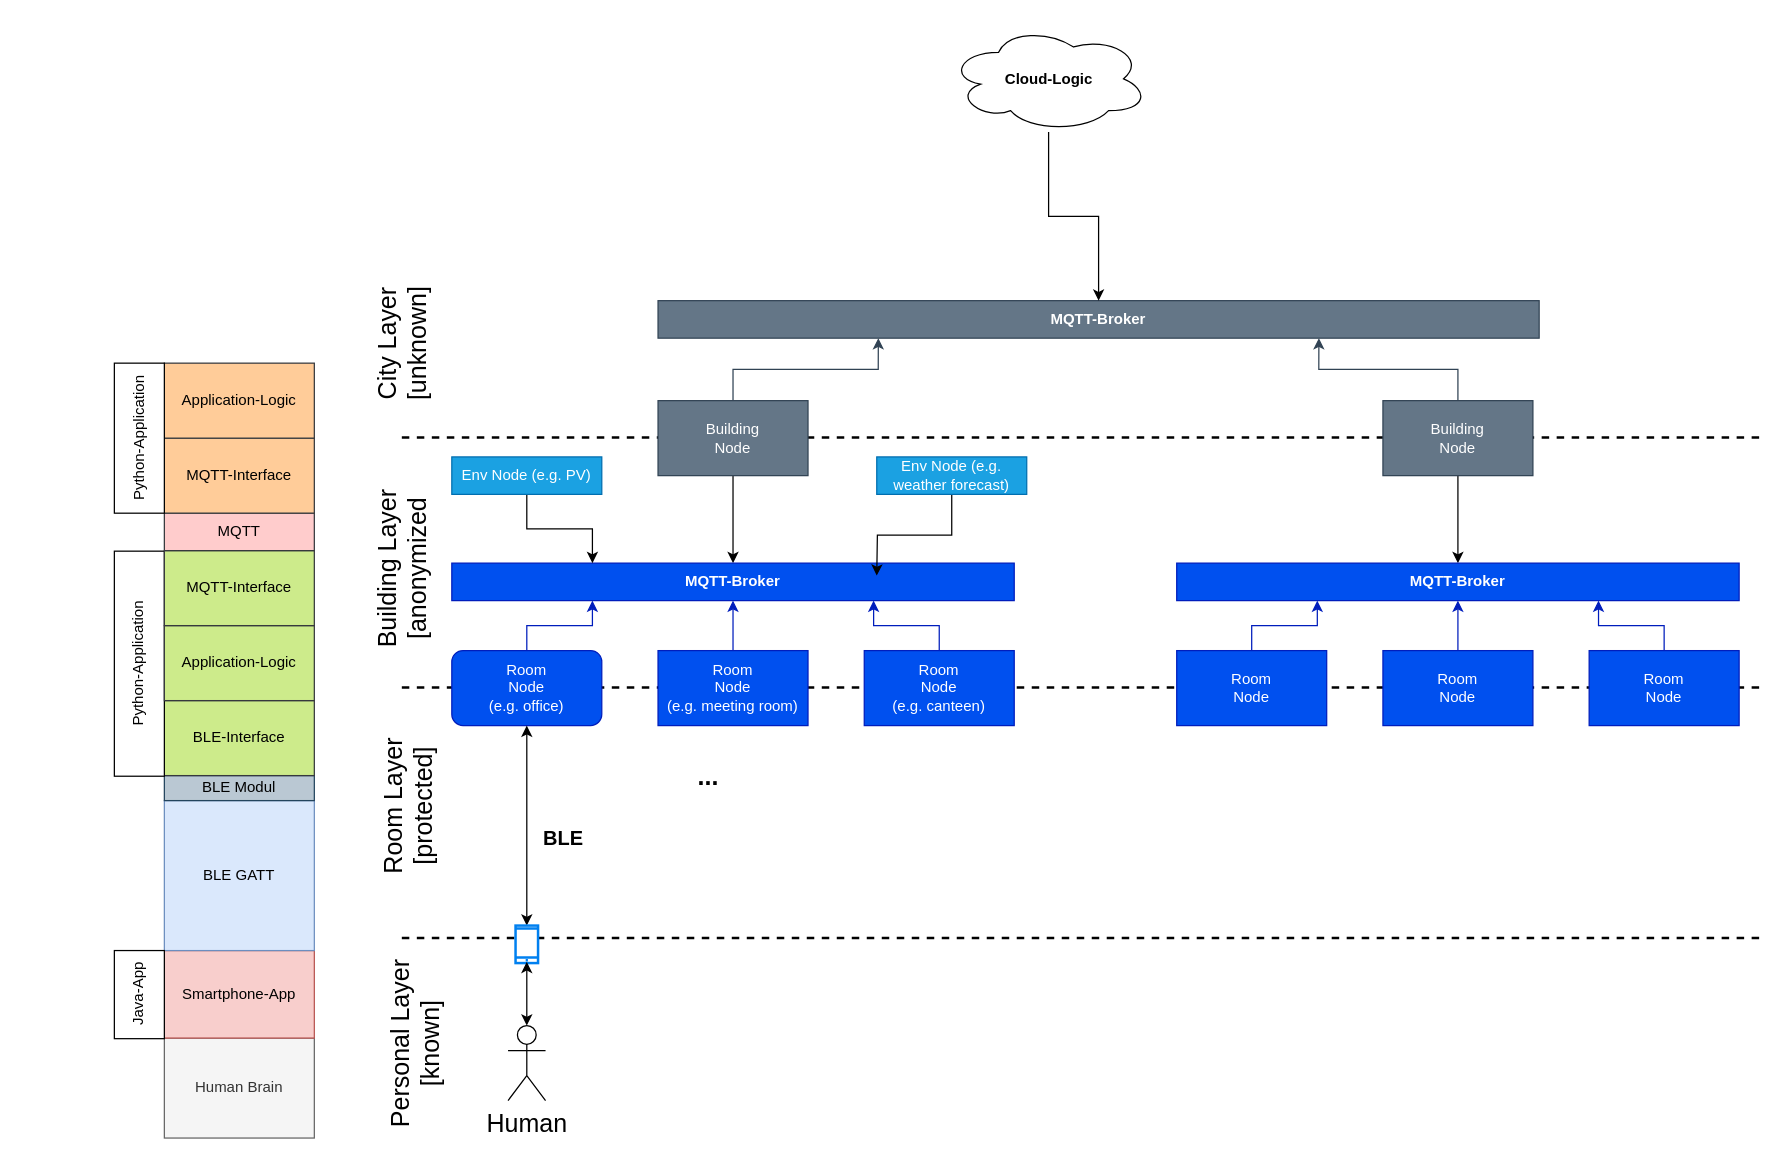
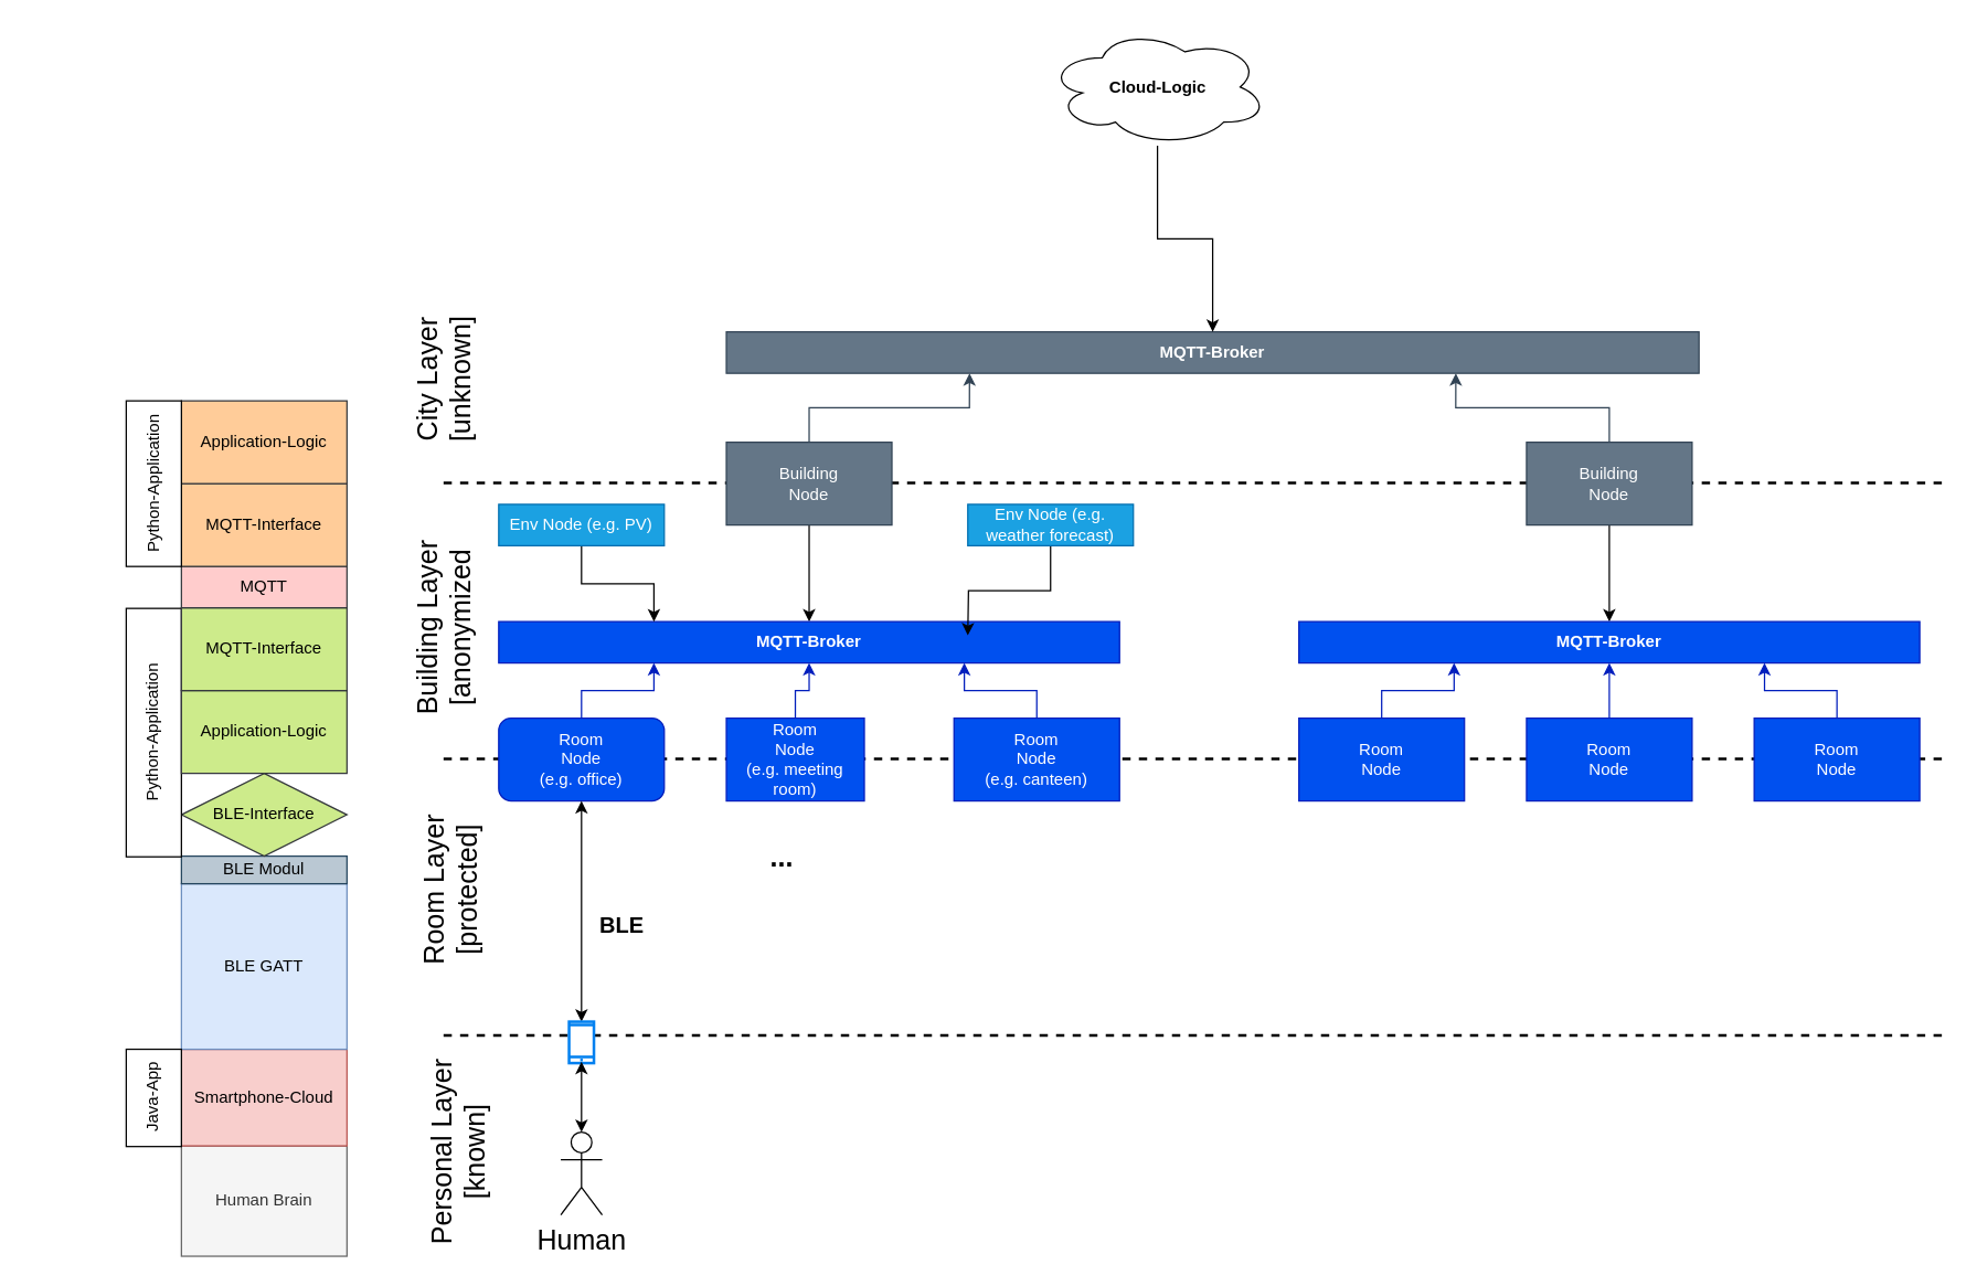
  <mxCell id="0" />
  <mxCell id="1" parent="0" />
  <mxCell id="2" value="" style="endArrow=none;html=1;fontSize=20;strokeWidth=2;dashed=1;rounded=0;fontFamily=Helvetica;" edge="1" parent="1"><mxGeometry width="50" height="50" relative="1" as="geometry"><mxPoint x="321" y="750" as="sourcePoint" /><mxPoint x="1411" y="750" as="targetPoint" /></mxGeometry></mxCell>
  <mxCell id="3" value="" style="endArrow=none;html=1;fontSize=20;strokeWidth=2;dashed=1;rounded=0;fontFamily=Helvetica;" edge="1" parent="1"><mxGeometry width="50" height="50" relative="1" as="geometry"><mxPoint x="321" y="549.5" as="sourcePoint" /><mxPoint x="1411" y="549.5" as="targetPoint" /></mxGeometry></mxCell>
  <mxCell id="4" value="" style="endArrow=none;html=1;fontSize=20;strokeWidth=2;dashed=1;rounded=0;fontFamily=Helvetica;" edge="1" parent="1"><mxGeometry width="50" height="50" relative="1" as="geometry"><mxPoint x="321" y="349.5" as="sourcePoint" /><mxPoint x="1411" y="349.5" as="targetPoint" /></mxGeometry></mxCell>
  <mxCell id="5" style="edgeStyle=orthogonalEdgeStyle;rounded=0;orthogonalLoop=1;jettySize=auto;html=1;entryX=0.25;entryY=1;entryDx=0;entryDy=0;fillColor=#0050ef;strokeColor=#001DBC;fontFamily=Helvetica;" edge="1" parent="1" source="6" target="14"><mxGeometry relative="1" as="geometry" /></mxCell>
  <mxCell id="6" value="&lt;div&gt;Room&lt;/div&gt;&lt;div&gt;Node&lt;br&gt;&lt;/div&gt;&lt;div&gt;(e.g. office)&lt;/div&gt;" style="whiteSpace=wrap;html=1;fillColor=#0050ef;fontColor=#ffffff;strokeColor=#001DBC;fontFamily=Helvetica;rounded=1;" vertex="1" parent="1"><mxGeometry x="361" y="520" width="120" height="60" as="geometry" /></mxCell>
  <mxCell id="7" style="edgeStyle=orthogonalEdgeStyle;rounded=0;orthogonalLoop=1;jettySize=auto;html=1;exitX=0.5;exitY=0;exitDx=0;exitDy=0;entryX=0.5;entryY=1;entryDx=0;entryDy=0;fillColor=#0050ef;strokeColor=#001DBC;fontFamily=Helvetica;" edge="1" parent="1" source="8" target="14"><mxGeometry relative="1" as="geometry" /></mxCell>
- <mxCell id="8" value="&lt;div&gt;Room&lt;/div&gt;&lt;div&gt;Node&lt;br&gt;&lt;/div&gt;&lt;div&gt;(e.g. meeting room)&lt;/div&gt;" style="rounded=0;whiteSpace=wrap;html=1;fillColor=#0050ef;fontColor=#ffffff;strokeColor=#001DBC;fontFamily=Helvetica;" vertex="1" parent="1"><mxGeometry x="526" y="520" width="120" height="60" as="geometry" /></mxCell>
+ <mxCell id="8" value="&lt;div&gt;Room&lt;/div&gt;&lt;div&gt;Node&lt;br&gt;&lt;/div&gt;&lt;div&gt;(e.g. meeting room)&lt;/div&gt;" style="rounded=0;whiteSpace=wrap;html=1;fillColor=#0050ef;fontColor=#ffffff;strokeColor=#001DBC;fontFamily=Helvetica;" vertex="1" parent="1"><mxGeometry x="526" y="520" width="100" height="60" as="geometry" /></mxCell>
  <mxCell id="9" style="edgeStyle=orthogonalEdgeStyle;rounded=0;orthogonalLoop=1;jettySize=auto;html=1;exitX=0.5;exitY=0;exitDx=0;exitDy=0;entryX=0.75;entryY=1;entryDx=0;entryDy=0;fillColor=#0050ef;strokeColor=#001DBC;fontFamily=Helvetica;" edge="1" parent="1" source="10" target="14"><mxGeometry relative="1" as="geometry" /></mxCell>
  <mxCell id="10" value="&lt;div&gt;Room&lt;/div&gt;&lt;div&gt;Node&lt;br&gt;&lt;/div&gt;&lt;div&gt;(e.g. canteen)&lt;/div&gt;" style="rounded=0;whiteSpace=wrap;html=1;fillColor=#0050ef;fontColor=#ffffff;strokeColor=#001DBC;fontFamily=Helvetica;" vertex="1" parent="1"><mxGeometry x="691" y="520" width="120" height="60" as="geometry" /></mxCell>
  <mxCell id="11" style="edgeStyle=orthogonalEdgeStyle;rounded=0;orthogonalLoop=1;jettySize=auto;html=1;entryX=0.5;entryY=0;entryDx=0;entryDy=0;fontFamily=Helvetica;" edge="1" parent="1" source="13" target="14"><mxGeometry relative="1" as="geometry" /></mxCell>
  <mxCell id="12" style="edgeStyle=orthogonalEdgeStyle;rounded=0;orthogonalLoop=1;jettySize=auto;html=1;entryX=0.25;entryY=1;entryDx=0;entryDy=0;fillColor=#647687;strokeColor=#314354;fontFamily=Helvetica;" edge="1" parent="1" source="13" target="25"><mxGeometry relative="1" as="geometry" /></mxCell>
  <mxCell id="13" value="&lt;div&gt;Building &lt;br&gt;&lt;/div&gt;&lt;div&gt;Node&lt;/div&gt;" style="rounded=0;whiteSpace=wrap;html=1;fillColor=#647687;fontColor=#ffffff;strokeColor=#314354;fontFamily=Helvetica;" vertex="1" parent="1"><mxGeometry x="526" y="320" width="120" height="60" as="geometry" /></mxCell>
  <mxCell id="14" value="MQTT-Broker" style="rounded=0;whiteSpace=wrap;html=1;fillColor=#0050ef;fontColor=#ffffff;strokeColor=#001DBC;fontStyle=1;fontFamily=Helvetica;" vertex="1" parent="1"><mxGeometry x="361" y="450" width="450" height="30" as="geometry" /></mxCell>
  <mxCell id="15" style="edgeStyle=orthogonalEdgeStyle;rounded=0;orthogonalLoop=1;jettySize=auto;html=1;entryX=0.25;entryY=1;entryDx=0;entryDy=0;fillColor=#0050ef;strokeColor=#001DBC;fontFamily=Helvetica;" edge="1" parent="1" source="16" target="24"><mxGeometry relative="1" as="geometry" /></mxCell>
  <mxCell id="16" value="&lt;div&gt;Room&lt;/div&gt;&lt;div&gt;Node&lt;br&gt;&lt;/div&gt;" style="rounded=0;whiteSpace=wrap;html=1;fillColor=#0050ef;fontColor=#ffffff;strokeColor=#001DBC;fontFamily=Helvetica;" vertex="1" parent="1"><mxGeometry x="941" y="520" width="120" height="60" as="geometry" /></mxCell>
  <mxCell id="17" style="edgeStyle=orthogonalEdgeStyle;rounded=0;orthogonalLoop=1;jettySize=auto;html=1;exitX=0.5;exitY=0;exitDx=0;exitDy=0;entryX=0.5;entryY=1;entryDx=0;entryDy=0;fillColor=#0050ef;strokeColor=#001DBC;fontFamily=Helvetica;" edge="1" parent="1" source="18" target="24"><mxGeometry relative="1" as="geometry" /></mxCell>
  <mxCell id="18" value="&lt;div&gt;Room&lt;/div&gt;&lt;div&gt;Node&lt;br&gt;&lt;/div&gt;" style="rounded=0;whiteSpace=wrap;html=1;fillColor=#0050ef;fontColor=#ffffff;strokeColor=#001DBC;fontFamily=Helvetica;" vertex="1" parent="1"><mxGeometry x="1106" y="520" width="120" height="60" as="geometry" /></mxCell>
  <mxCell id="19" style="edgeStyle=orthogonalEdgeStyle;rounded=0;orthogonalLoop=1;jettySize=auto;html=1;exitX=0.5;exitY=0;exitDx=0;exitDy=0;entryX=0.75;entryY=1;entryDx=0;entryDy=0;fillColor=#0050ef;strokeColor=#001DBC;fontFamily=Helvetica;" edge="1" parent="1" source="20" target="24"><mxGeometry relative="1" as="geometry" /></mxCell>
  <mxCell id="20" value="&lt;div&gt;Room&lt;/div&gt;&lt;div&gt;Node&lt;br&gt;&lt;/div&gt;" style="rounded=0;whiteSpace=wrap;html=1;fillColor=#0050ef;fontColor=#ffffff;strokeColor=#001DBC;fontFamily=Helvetica;" vertex="1" parent="1"><mxGeometry x="1271" y="520" width="120" height="60" as="geometry" /></mxCell>
  <mxCell id="21" style="edgeStyle=orthogonalEdgeStyle;rounded=0;orthogonalLoop=1;jettySize=auto;html=1;entryX=0.5;entryY=0;entryDx=0;entryDy=0;fontFamily=Helvetica;" edge="1" parent="1" source="23" target="24"><mxGeometry relative="1" as="geometry" /></mxCell>
  <mxCell id="22" style="edgeStyle=orthogonalEdgeStyle;rounded=0;orthogonalLoop=1;jettySize=auto;html=1;entryX=0.75;entryY=1;entryDx=0;entryDy=0;fillColor=#647687;strokeColor=#314354;fontFamily=Helvetica;" edge="1" parent="1" source="23" target="25"><mxGeometry relative="1" as="geometry" /></mxCell>
  <mxCell id="23" value="&lt;div&gt;Building &lt;br&gt;&lt;/div&gt;&lt;div&gt;Node&lt;/div&gt;" style="rounded=0;whiteSpace=wrap;html=1;fillColor=#647687;fontColor=#ffffff;strokeColor=#314354;fontFamily=Helvetica;" vertex="1" parent="1"><mxGeometry x="1106" y="320" width="120" height="60" as="geometry" /></mxCell>
  <mxCell id="24" value="MQTT-Broker" style="rounded=0;whiteSpace=wrap;html=1;fillColor=#0050ef;fontColor=#ffffff;strokeColor=#001DBC;fontStyle=1;fontFamily=Helvetica;" vertex="1" parent="1"><mxGeometry x="941" y="450" width="450" height="30" as="geometry" /></mxCell>
  <mxCell id="25" value="MQTT-Broker" style="rounded=0;whiteSpace=wrap;html=1;fillColor=#647687;fontColor=#ffffff;strokeColor=#314354;fontStyle=1;fontFamily=Helvetica;" vertex="1" parent="1"><mxGeometry x="526" y="240" width="705" height="30" as="geometry" /></mxCell>
  <mxCell id="26" style="edgeStyle=orthogonalEdgeStyle;rounded=0;orthogonalLoop=1;jettySize=auto;html=1;startArrow=classic;startFill=1;fontFamily=Helvetica;" edge="1" parent="1" source="27" target="6"><mxGeometry relative="1" as="geometry" /></mxCell>
  <mxCell id="27" value="" style="html=1;verticalLabelPosition=bottom;align=center;labelBackgroundColor=#ffffff;verticalAlign=top;strokeWidth=2;strokeColor=#0080F0;shadow=0;dashed=0;shape=mxgraph.ios7.icons.smartphone;fontFamily=Helvetica;" vertex="1" parent="1"><mxGeometry x="412" y="740" width="18" height="30" as="geometry" /></mxCell>
  <mxCell id="28" value="&lt;div style=&quot;font-size: 16px;&quot;&gt;BLE&lt;/div&gt;" style="text;html=1;align=center;verticalAlign=middle;resizable=0;points=[];autosize=1;strokeColor=none;fillColor=none;fontStyle=1;fontSize=16;fontFamily=Helvetica;" vertex="1" parent="1"><mxGeometry x="425" y="660" width="50" height="20" as="geometry" /></mxCell>
  <mxCell id="29" value="..." style="text;html=1;align=center;verticalAlign=middle;resizable=0;points=[];autosize=1;strokeColor=none;fillColor=none;fontSize=20;fontStyle=1;fontFamily=Helvetica;" vertex="1" parent="1"><mxGeometry x="551" y="605" width="30" height="30" as="geometry" /></mxCell>
  <mxCell id="30" value="&lt;div&gt;Building Layer&lt;/div&gt;&lt;div&gt;[anonymized&lt;br&gt;&lt;/div&gt;" style="text;html=1;align=center;verticalAlign=middle;resizable=0;points=[];autosize=1;strokeColor=none;fillColor=none;fontSize=20;rotation=-90;fontFamily=Helvetica;" vertex="1" parent="1"><mxGeometry y="430" width="140" height="50" as="geometry" x="251" /></mxCell>
  <mxCell id="31" value="&lt;div&gt;City Layer&lt;/div&gt;&lt;div&gt;[unknown]&lt;br&gt;&lt;/div&gt;" style="text;html=1;align=center;verticalAlign=middle;resizable=0;points=[];autosize=1;strokeColor=none;fillColor=none;fontSize=20;rotation=-90;fontFamily=Helvetica;" vertex="1" parent="1"><mxGeometry x="266" y="250" width="110" height="50" as="geometry" /></mxCell>
  <mxCell id="32" value="&lt;div&gt;Room Layer&lt;/div&gt;&lt;div&gt;[protected]&lt;br&gt;&lt;/div&gt;" style="text;html=1;align=center;verticalAlign=middle;resizable=0;points=[];autosize=1;strokeColor=none;fillColor=none;fontSize=20;rotation=-90;fontFamily=Helvetica;" vertex="1" parent="1"><mxGeometry x="266" y="620" width="120" height="50" as="geometry" /></mxCell>
  <mxCell id="33" value="&lt;div&gt;Personal Layer&lt;/div&gt;&lt;div&gt;[known]&lt;br&gt;&lt;/div&gt;" style="text;html=1;align=center;verticalAlign=middle;resizable=0;points=[];autosize=1;strokeColor=none;fillColor=none;fontSize=20;rotation=-90;fontFamily=Helvetica;" vertex="1" parent="1"><mxGeometry x="256" y="810" width="150" height="50" as="geometry" /></mxCell>
  <mxCell id="34" style="edgeStyle=orthogonalEdgeStyle;rounded=0;orthogonalLoop=1;jettySize=auto;html=1;entryX=0.5;entryY=0.967;entryDx=0;entryDy=0;entryPerimeter=0;fontSize=20;startArrow=classic;startFill=1;strokeWidth=1;fontFamily=Helvetica;" edge="1" parent="1" source="35" target="27"><mxGeometry relative="1" as="geometry" /></mxCell>
  <mxCell id="35" value="&lt;div&gt;Human&lt;/div&gt;" style="shape=umlActor;verticalLabelPosition=bottom;verticalAlign=top;html=1;outlineConnect=0;fontSize=20;fontFamily=Helvetica;" vertex="1" parent="1"><mxGeometry x="406" y="820" width="30" height="60" as="geometry" /></mxCell>
  <mxCell id="36" value="Human Brain" style="rounded=0;whiteSpace=wrap;html=1;fillColor=#f5f5f5;strokeColor=#666666;fontColor=#333333;" vertex="1" parent="1"><mxGeometry x="131" y="830" width="120" height="80" as="geometry" /></mxCell>
- <mxCell id="37" value="Smartphone-App" style="rounded=0;whiteSpace=wrap;html=1;fillColor=#f8cecc;strokeColor=#b85450;" vertex="1" parent="1"><mxGeometry x="131" y="760" width="120" height="70" as="geometry" /></mxCell>
+ <mxCell id="37" value="Smartphone-Cloud" style="rounded=0;whiteSpace=wrap;html=1;fillColor=#f8cecc;strokeColor=#b85450;" vertex="1" parent="1"><mxGeometry x="131" y="760" width="120" height="70" as="geometry" /></mxCell>
  <mxCell id="38" value="BLE GATT" style="rounded=0;whiteSpace=wrap;html=1;fillColor=#dae8fc;strokeColor=#6c8ebf;" vertex="1" parent="1"><mxGeometry x="131" y="640" width="120" height="120" as="geometry" /></mxCell>
  <mxCell id="39" value="BLE Modul" style="rounded=0;whiteSpace=wrap;html=1;fillColor=#bac8d3;strokeColor=#23445d;" vertex="1" parent="1"><mxGeometry x="131" y="620" width="120" height="20" as="geometry" /></mxCell>
- <mxCell id="40" value="BLE-Interface" style="rounded=0;whiteSpace=wrap;html=1;fillColor=#cdeb8b;strokeColor=#36393d;" vertex="1" parent="1"><mxGeometry x="131" y="560" width="120" height="60" as="geometry" /></mxCell>
+ <mxCell id="40" value="BLE-Interface" style="rhombus;whiteSpace=wrap;html=1;fillColor=#cdeb8b;strokeColor=#36393d;" vertex="1" parent="1"><mxGeometry x="131" y="560" width="120" height="60" as="geometry" /></mxCell>
  <mxCell id="41" value="Python-Application" style="rounded=0;whiteSpace=wrap;html=1;textDirection=ltr;rotation=-90;" vertex="1" parent="1"><mxGeometry x="20.96" y="510.46" width="180.07" height="40" as="geometry" /></mxCell>
  <mxCell id="42" value="Application-Logic" style="rounded=0;whiteSpace=wrap;html=1;fillColor=#cdeb8b;strokeColor=#36393d;" vertex="1" parent="1"><mxGeometry x="131" y="500" width="120" height="60" as="geometry" /></mxCell>
  <mxCell id="43" value="MQTT-Interface" style="rounded=0;whiteSpace=wrap;html=1;fillColor=#cdeb8b;strokeColor=#36393d;" vertex="1" parent="1"><mxGeometry x="131" y="440" width="120" height="60" as="geometry" /></mxCell>
  <mxCell id="44" value="MQTT" style="rounded=0;whiteSpace=wrap;html=1;fillColor=#ffcccc;strokeColor=#36393d;" vertex="1" parent="1"><mxGeometry x="131" y="410" width="120" height="30" as="geometry" /></mxCell>
  <mxCell id="45" value="Java-App" style="rounded=0;whiteSpace=wrap;html=1;textDirection=ltr;rotation=-90;" vertex="1" parent="1"><mxGeometry x="75.74" y="775.23" width="70.51" height="40" as="geometry" /></mxCell>
  <mxCell id="46" value="MQTT-Interface" style="rounded=0;whiteSpace=wrap;html=1;fillColor=#ffcc99;strokeColor=#36393d;" vertex="1" parent="1"><mxGeometry x="131" y="350" width="120" height="60" as="geometry" /></mxCell>
  <mxCell id="47" value="Application-Logic" style="rounded=0;whiteSpace=wrap;html=1;fillColor=#ffcc99;strokeColor=#36393d;" vertex="1" parent="1"><mxGeometry x="131" y="290" width="120" height="60" as="geometry" /></mxCell>
  <mxCell id="48" value="Python-Application" style="rounded=0;whiteSpace=wrap;html=1;textDirection=ltr;rotation=-90;" vertex="1" parent="1"><mxGeometry x="50.98" y="330.02" width="120.04" height="40" as="geometry" /></mxCell>
  <mxCell id="49" style="edgeStyle=orthogonalEdgeStyle;rounded=0;orthogonalLoop=1;jettySize=auto;html=1;" edge="1" parent="1" source="50" target="25"><mxGeometry relative="1" as="geometry" /></mxCell>
  <mxCell id="50" value="&lt;b&gt;Cloud-Logic&lt;/b&gt;" style="ellipse;shape=cloud;whiteSpace=wrap;html=1;" vertex="1" parent="1"><mxGeometry x="758.5" y="20" width="160" height="85" as="geometry" /></mxCell>
  <mxCell id="51" style="edgeStyle=orthogonalEdgeStyle;rounded=0;orthogonalLoop=1;jettySize=auto;html=1;entryX=0.25;entryY=0;entryDx=0;entryDy=0;" edge="1" parent="1" source="52" target="14"><mxGeometry relative="1" as="geometry" /></mxCell>
  <mxCell id="52" value="Env Node (e.g. PV)" style="whiteSpace=wrap;html=1;fillColor=#1ba1e2;strokeColor=#006EAF;fontColor=#ffffff;" vertex="1" parent="1"><mxGeometry x="361" y="365.01" width="120" height="29.98" as="geometry" /></mxCell>
  <mxCell id="53" style="edgeStyle=orthogonalEdgeStyle;rounded=0;orthogonalLoop=1;jettySize=auto;html=1;exitX=0.5;exitY=1;exitDx=0;exitDy=0;" edge="1" parent="1" source="54"><mxGeometry relative="1" as="geometry"><mxPoint x="701" y="460" as="targetPoint" /></mxGeometry></mxCell>
  <mxCell id="54" value="Env Node (e.g. weather forecast)" style="whiteSpace=wrap;html=1;fillColor=#1ba1e2;strokeColor=#006EAF;fontColor=#ffffff;" vertex="1" parent="1"><mxGeometry x="701" y="365.01" width="120" height="29.98" as="geometry" /></mxCell>
